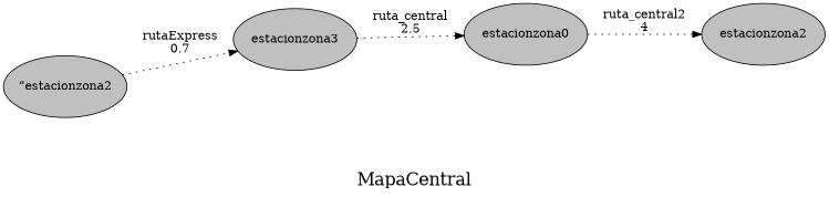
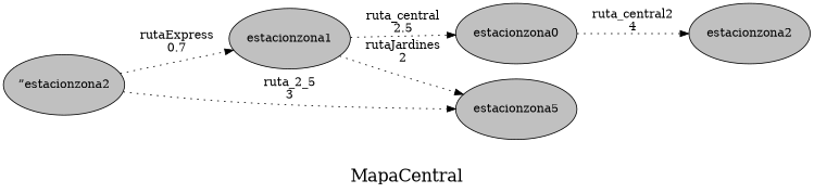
  digraph {
    fontsize=20
    label=MapaCentral
    rankdir=LR
    node [color=black fillcolor=gray fixedsize=true shape=oval style=filled]
    edge [style=dotted]
-   estacionzona1 [height=1 width=2 label=estacionzona3]
+   estacionzona1 [height=1 width=2]
    n2 [height=1 label=estacionzona0 width=2]
+   estacionzona5 [height=1 width=2]
    estacionzona2 [height=1 width=2]
    "”estacionzona2" [height=1 width=2]
    estacionzona1 -> n2 [label="ruta_central\n2.5"]
+   estacionzona1 -> estacionzona5 [label="rutaJardines\n2"]
    n2 -> estacionzona2 [label="ruta_central2\n4"]
    "”estacionzona2" -> estacionzona1 [label="rutaExpress\n0.7"]
+   "”estacionzona2" -> estacionzona5 [label="ruta_2_5\n3"]
  }
